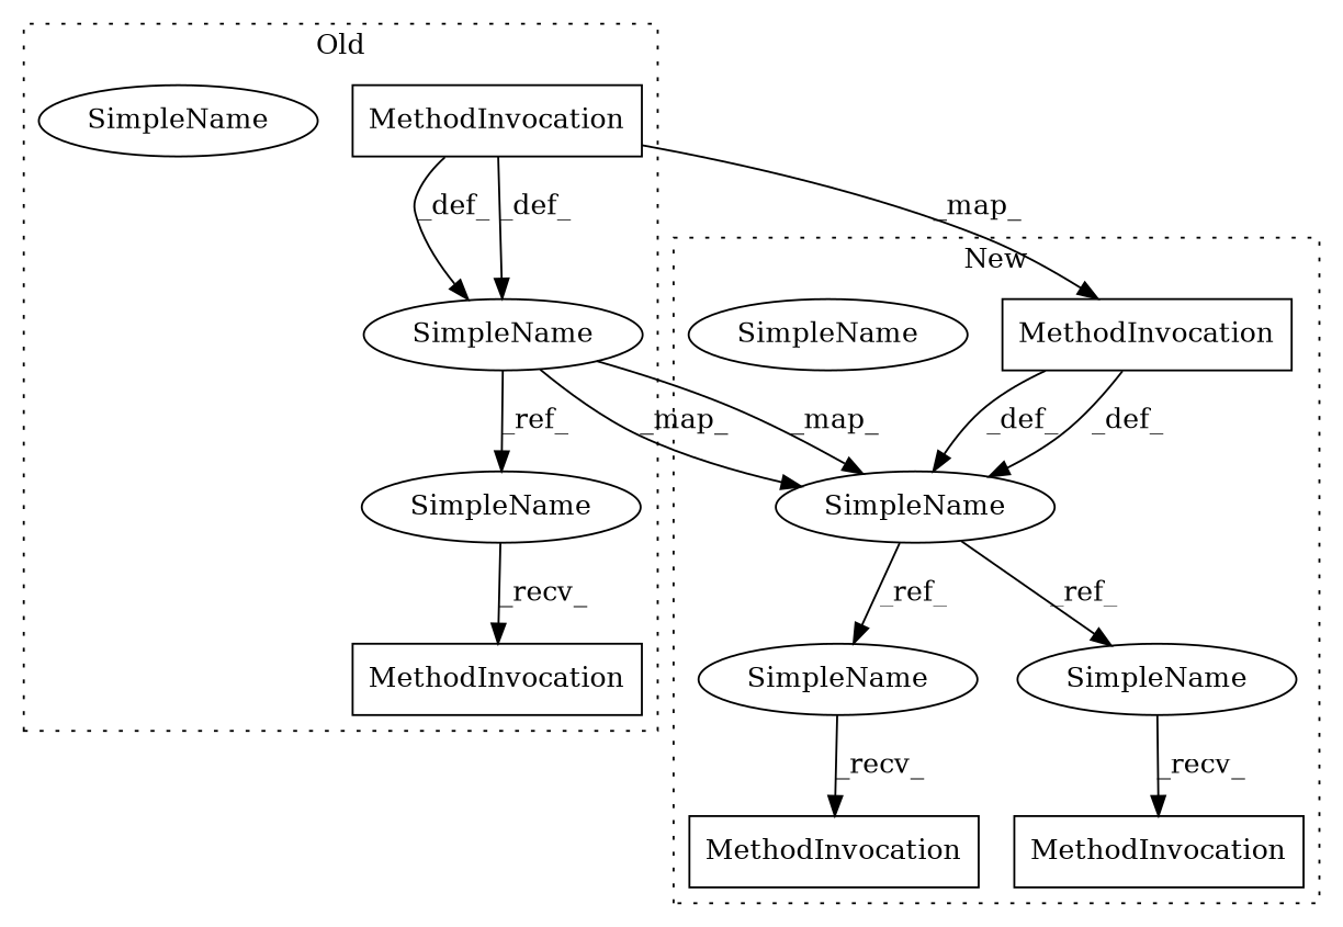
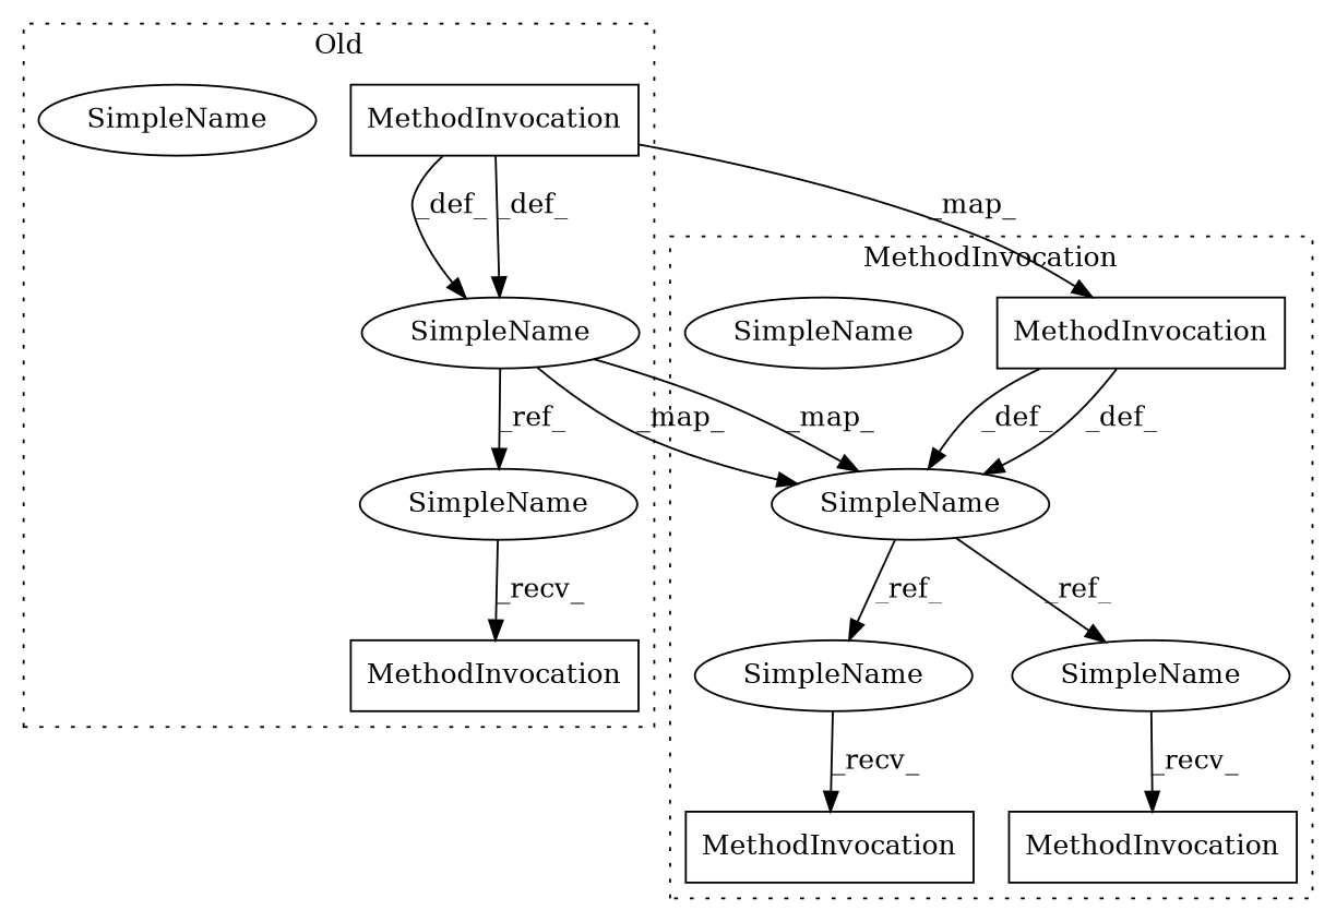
  digraph {
    node [a=42 l=9 s=7088 shape=ellipse]
    n1 [a=32 l=6 label=MethodInvocation s=7196 shape=box]
    n2 [a=32 l="14,1" label=MethodInvocation s="7118,7136" shape=box]
    n3 [l=21 label=SimpleName s=7174]
    n4 [l=21 label=SimpleName]
    n5 [l=21 label=SimpleName]
    n6 [a=32 l=7 label=MethodInvocation s=7106 shape=box]
    n7 [a=32 l=7 label=MethodInvocation s=7147 shape=box]
    n8 [a=32 l="14,1" label=MethodInvocation s="7053,7071" shape=box]
    n9 [label=SimpleName s=7137]
    n10 [label=SimpleName s=7035]
    n11 [label=SimpleName s=7035]
    n12 [label=SimpleName s=7096]
    subgraph cluster_1 {
      label=Old
      style=dotted
      n1
      n2
      n3
      n4
      n5
    }
    subgraph cluster_2 {
-     label=New
+     label=MethodInvocation
      style=dotted
      n6
      n7
      n8
      n9
      n10
      n11
      n12
    }
    n2 -> n5 [label=_def_]
    n2 -> n5 [label=_def_]
    n2 -> n8 [label=_map_]
    n3 -> n1 [label=_recv_]
    n5 -> n3 [label=_ref_]
    n5 -> n11 [label=_map_]
    n5 -> n11 [label=_map_]
    n8 -> n11 [label=_def_]
    n8 -> n11 [label=_def_]
    n9 -> n7 [label=_recv_]
    n11 -> n9 [label=_ref_]
    n11 -> n12 [label=_ref_]
    n12 -> n6 [label=_recv_]
  }
